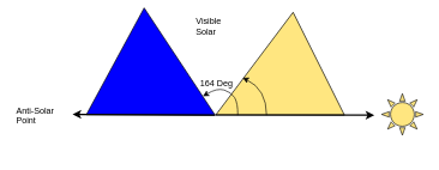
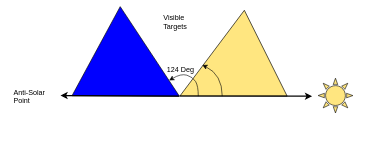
  <mxCell id="0" />
  <mxCell id="1" parent="0" />
  <mxCell id="2" value="" style="triangle;whiteSpace=wrap;html=1;rotation=153.5;fillColor=#FFE680;" vertex="1" parent="1"><mxGeometry x="291" y="44" width="160" height="160" as="geometry" /></mxCell>
  <mxCell id="3" value="" style="triangle;whiteSpace=wrap;html=1;rotation=28.4;aspect=fixed;fillColor=#0000FF;" vertex="1" parent="1"><mxGeometry x="150" y="38" width="158" height="169" as="geometry" /></mxCell>
  <mxCell id="4" value="" style="endArrow=classic;html=1;exitX=1;exitY=0.5;exitDx=0;exitDy=0;strokeWidth=2;" edge="1" parent="1" source="2"><mxGeometry width="50" height="50" relative="1" as="geometry"><mxPoint x="340" y="240" as="sourcePoint" /><mxPoint x="520" y="160" as="targetPoint" /></mxGeometry></mxCell>
  <mxCell id="5" value="" style="shape=mxgraph.signs.nature.sun_3;html=1;fillColor=#FFE680;strokeColor=#000000;verticalLabelPosition=bottom;verticalAlign=top;align=center;" vertex="1" parent="1"><mxGeometry x="530" y="130" width="58" height="58" as="geometry" /></mxCell>
  <mxCell id="6" value="" style="curved=1;endArrow=classic;html=1;entryX=0.647;entryY=0.685;entryDx=0;entryDy=0;entryPerimeter=0;" edge="1" parent="1" target="2"><mxGeometry width="50" height="50" relative="1" as="geometry"><mxPoint x="370" y="160" as="sourcePoint" /><mxPoint x="400" y="170" as="targetPoint" /><Array as="points"><mxPoint x="370" y="124" /></Array></mxGeometry></mxCell>
  <mxCell id="7" value="" style="endArrow=classic;html=1;exitX=1;exitY=0.5;exitDx=0;exitDy=0;strokeWidth=2;" edge="1" parent="1" source="3"><mxGeometry width="50" height="50" relative="1" as="geometry"><mxPoint x="309.524" y="169.905" as="sourcePoint" /><mxPoint x="100" y="159" as="targetPoint" /></mxGeometry></mxCell>
  <mxCell id="8" value="Anti-Solar&lt;br&gt;Point&lt;br&gt;" style="text;html=1;resizable=0;points=[];autosize=1;align=left;verticalAlign=top;spacingTop=-4;" vertex="1" parent="1"><mxGeometry x="20" y="144" width="70" height="30" as="geometry" /></mxCell>
- <mxCell id="9" value="Visible&lt;br&gt;Solar" style="text;html=1;resizable=0;points=[];autosize=1;align=left;verticalAlign=top;spacingTop=-4;" vertex="1" parent="1"><mxGeometry x="270" y="20" width="50" height="30" as="geometry" /></mxCell>
+ <mxCell id="9" value="Visible&lt;br&gt;Targets" style="text;html=1;resizable=0;points=[];autosize=1;align=left;verticalAlign=top;spacingTop=-4;" vertex="1" parent="1"><mxGeometry x="270" y="20" width="50" height="30" as="geometry" /></mxCell>
  <mxCell id="10" value="" style="curved=1;endArrow=classic;html=1;strokeWidth=1;entryX=0.826;entryY=0.411;entryDx=0;entryDy=0;entryPerimeter=0;" edge="1" parent="1" target="3"><mxGeometry width="50" height="50" relative="1" as="geometry"><mxPoint x="330" y="160" as="sourcePoint" /><mxPoint x="270" y="160" as="targetPoint" /><Array as="points"><mxPoint x="330" y="143" /><mxPoint x="321" y="128" /><mxPoint x="301" y="122" /></Array></mxGeometry></mxCell>
- <mxCell id="11" value="164 Deg" style="text;html=1;resizable=0;points=[];autosize=1;align=left;verticalAlign=top;spacingTop=-4;" vertex="1" parent="1"><mxGeometry x="276" y="107" width="56" height="15" as="geometry" /></mxCell>
+ <mxCell id="11" value="124 Deg" style="text;html=1;resizable=0;points=[];autosize=1;align=left;verticalAlign=top;spacingTop=-4;" vertex="1" parent="1"><mxGeometry x="276" y="107" width="56" height="15" as="geometry" /></mxCell>
